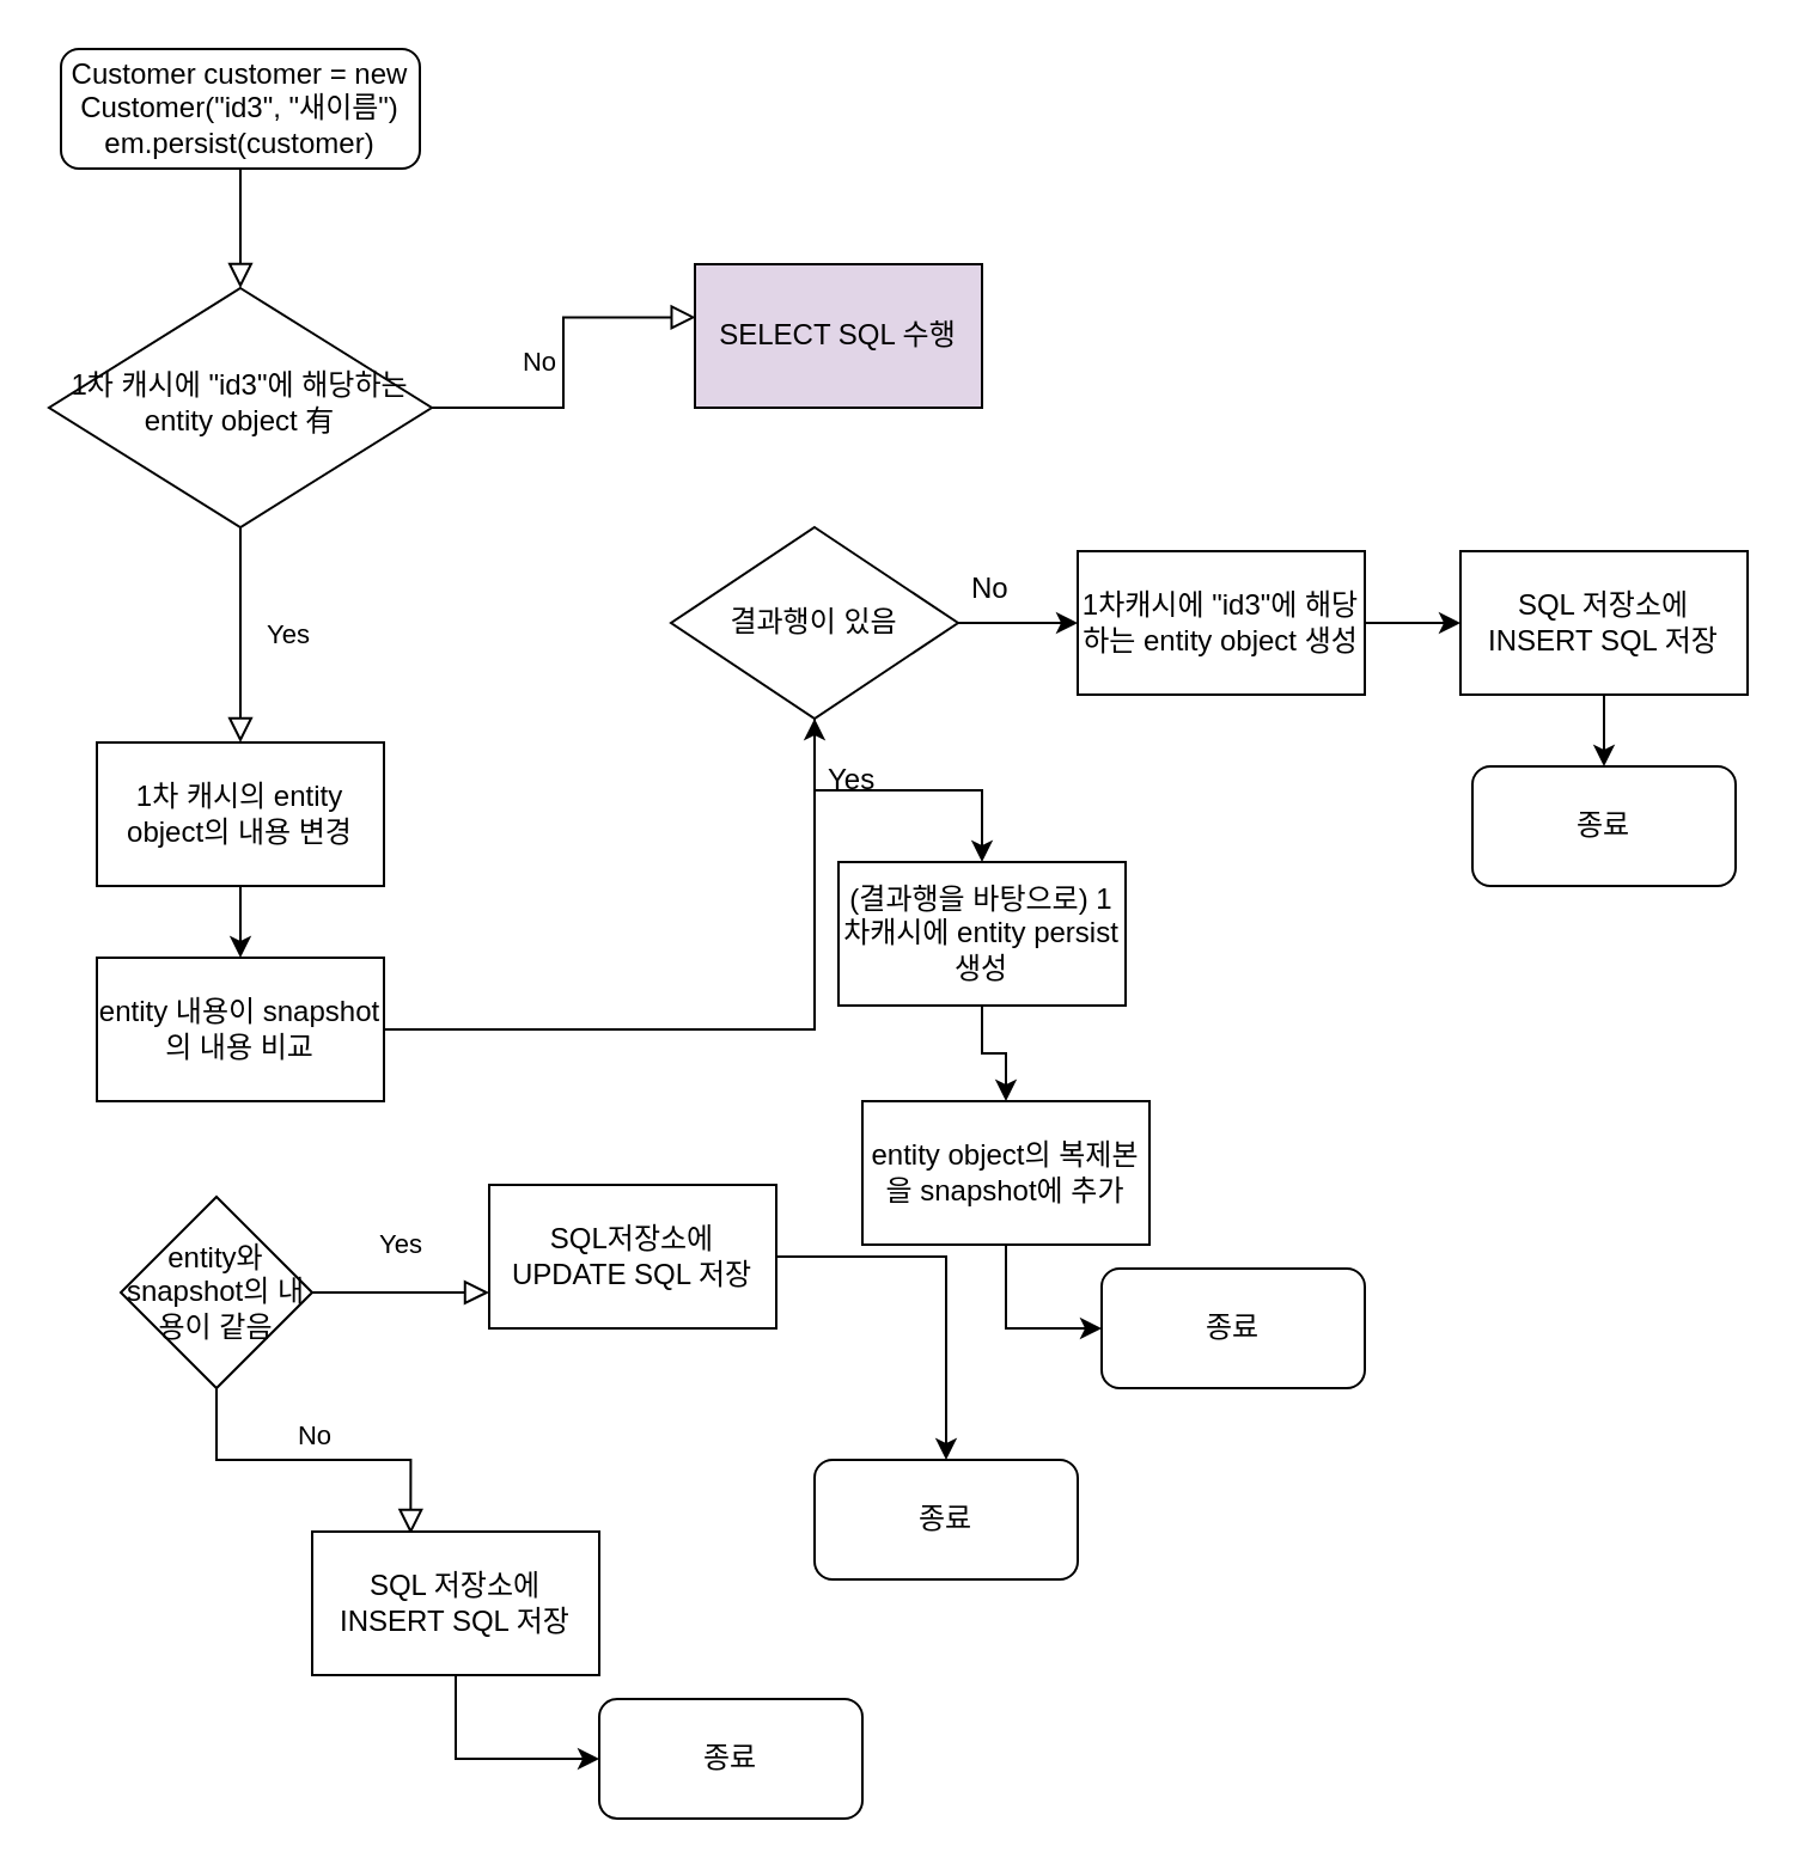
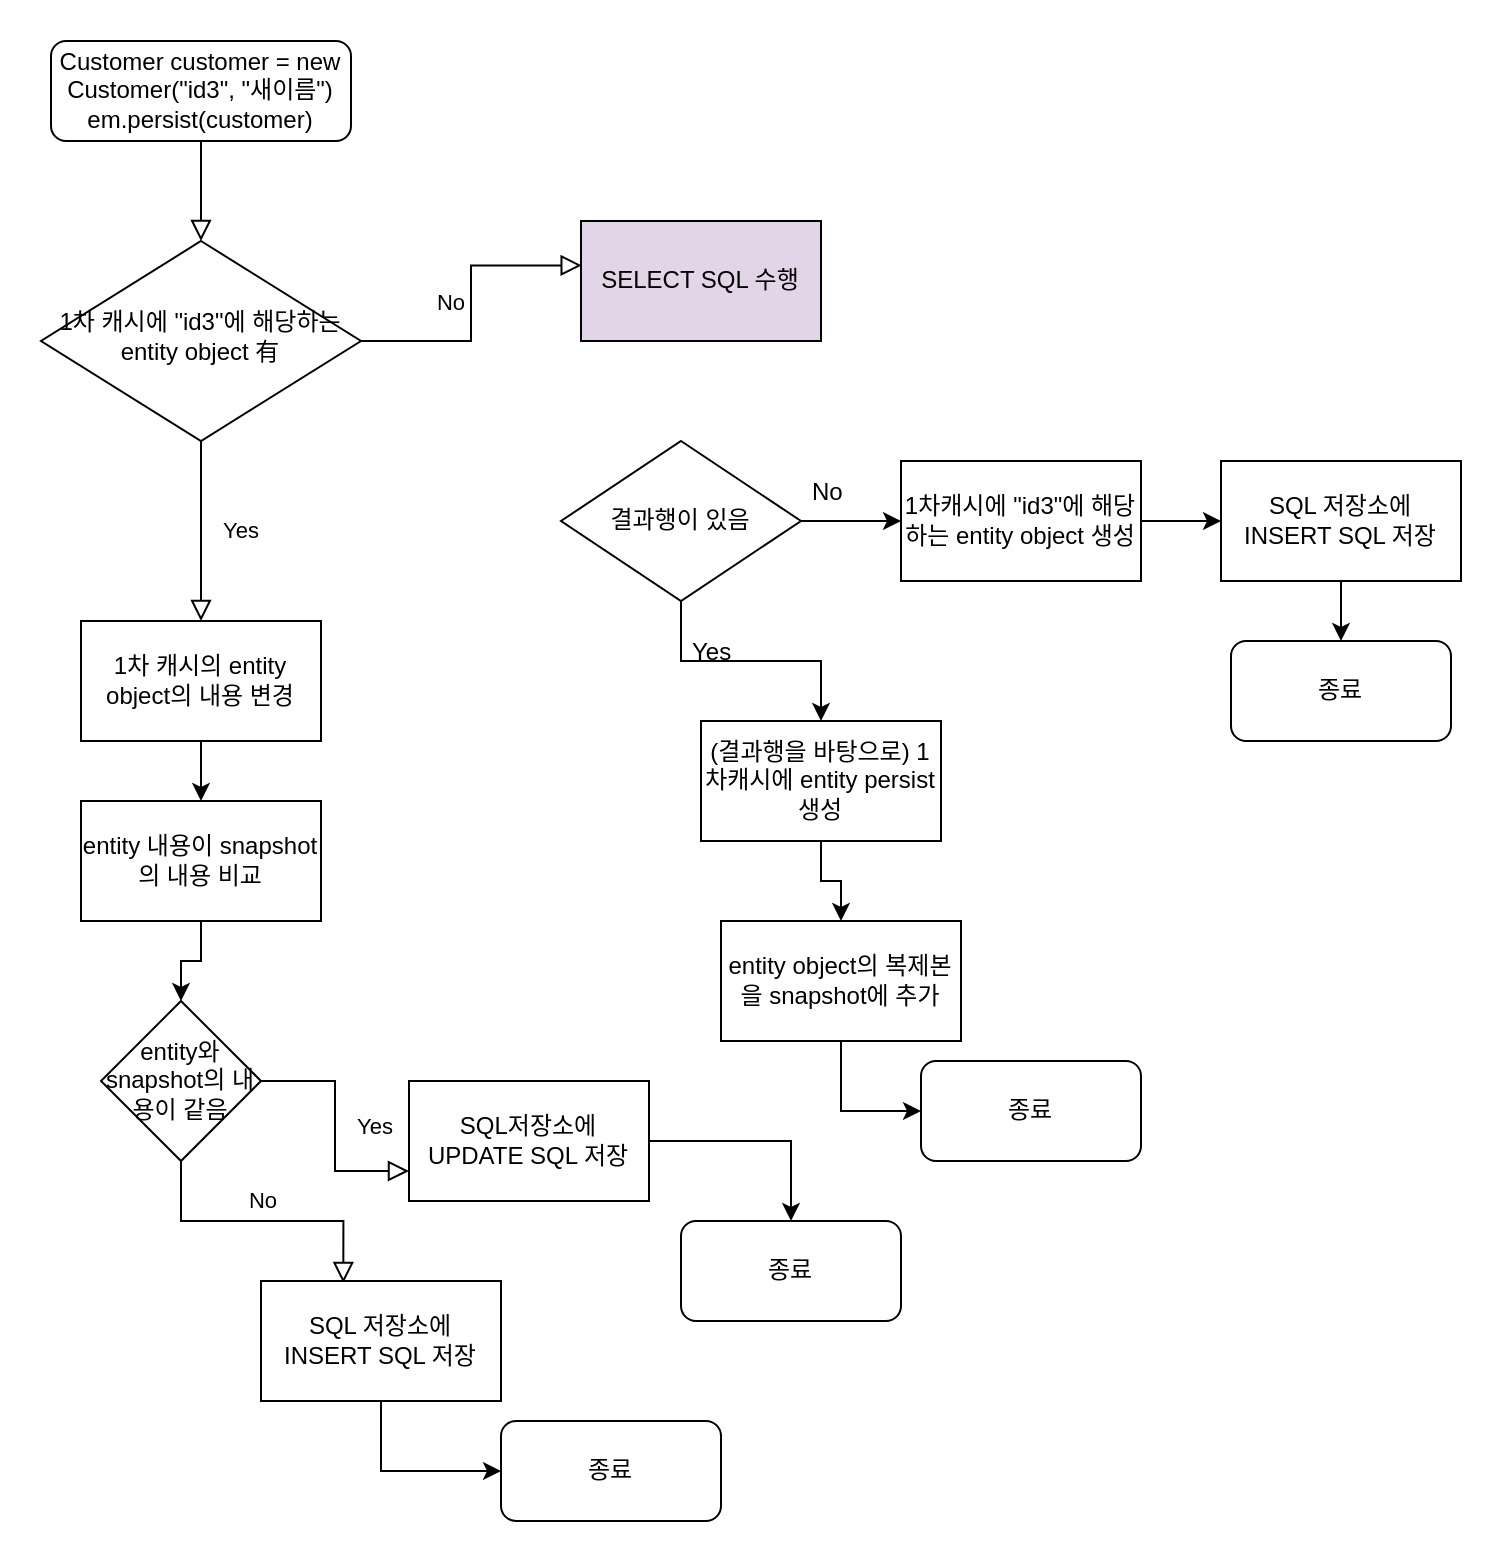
  <mxCell id="0" />
  <mxCell id="1" parent="0" />
  <mxCell id="2" value="" style="rounded=0;html=1;jettySize=auto;orthogonalLoop=1;fontSize=11;endArrow=block;endFill=0;endSize=8;strokeWidth=1;shadow=0;labelBackgroundColor=none;edgeStyle=orthogonalEdgeStyle;" parent="1" source="3" target="6" edge="1"><mxGeometry relative="1" as="geometry" /></mxCell>
  <mxCell id="3" value="Customer customer = new Customer(&quot;id3&quot;, &quot;새이름&quot;)&lt;br&gt;em.persist(customer)" style="rounded=1;whiteSpace=wrap;html=1;fontSize=12;glass=0;strokeWidth=1;shadow=0;" parent="1" vertex="1"><mxGeometry x="25" y="20" width="150" height="50" as="geometry" /></mxCell>
  <mxCell id="4" value="Yes" style="rounded=0;html=1;jettySize=auto;orthogonalLoop=1;fontSize=11;endArrow=block;endFill=0;endSize=8;strokeWidth=1;shadow=0;labelBackgroundColor=none;edgeStyle=orthogonalEdgeStyle;" parent="1" source="6" target="8" edge="1"><mxGeometry y="20" relative="1" as="geometry"><mxPoint as="offset" /><mxPoint x="100" y="270" as="targetPoint" /></mxGeometry></mxCell>
  <mxCell id="5" value="No" style="edgeStyle=orthogonalEdgeStyle;rounded=0;html=1;jettySize=auto;orthogonalLoop=1;fontSize=11;endArrow=block;endFill=0;endSize=8;strokeWidth=1;shadow=0;labelBackgroundColor=none;entryX=0.003;entryY=0.37;entryDx=0;entryDy=0;entryPerimeter=0;" parent="1" source="6" target="11" edge="1"><mxGeometry y="10" relative="1" as="geometry"><mxPoint as="offset" /><mxPoint x="290" y="130" as="targetPoint" /></mxGeometry></mxCell>
  <mxCell id="6" value="1차 캐시에 &quot;id3&quot;에 해당하는 entity object 有" style="rhombus;whiteSpace=wrap;html=1;shadow=0;fontFamily=Helvetica;fontSize=12;align=center;strokeWidth=1;spacing=6;spacingTop=-4;" parent="1" vertex="1"><mxGeometry x="20" y="120" width="160" height="100" as="geometry" /></mxCell>
  <mxCell id="7" value="" style="endArrow=classic;html=1;rounded=0;entryX=0.5;entryY=0;entryDx=0;entryDy=0;exitX=0.5;exitY=1;exitDx=0;exitDy=0;" parent="1" source="8" target="10" edge="1"><mxGeometry width="50" height="50" relative="1" as="geometry"><mxPoint x="60" y="340" as="sourcePoint" /><mxPoint x="108.04" y="365.8" as="targetPoint" /></mxGeometry></mxCell>
  <mxCell id="8" value="1차 캐시의 entity object의 내용 변경" style="rounded=0;whiteSpace=wrap;html=1;" parent="1" vertex="1"><mxGeometry x="40" y="310" width="120" height="60" as="geometry" /></mxCell>
- <mxCell id="9" value="" style="edgeStyle=orthogonalEdgeStyle;rounded=0;orthogonalLoop=1;jettySize=auto;html=1;" parent="1" source="10" target="14" edge="1"><mxGeometry relative="1" as="geometry" /></mxCell>
+ <mxCell id="9" value="" style="edgeStyle=orthogonalEdgeStyle;rounded=0;orthogonalLoop=1;jettySize=auto;html=1;" parent="1" source="10" target="27" edge="1"><mxGeometry relative="1" as="geometry" /></mxCell>
  <mxCell id="10" value="entity 내용이 snapshot의 내용 비교" style="rounded=0;whiteSpace=wrap;html=1;" parent="1" vertex="1"><mxGeometry x="40" y="400" width="120" height="60" as="geometry" /></mxCell>
  <mxCell id="11" value="SELECT SQL 수행" style="rounded=0;whiteSpace=wrap;html=1;fillColor=#e1d5e7;" parent="1" vertex="1"><mxGeometry x="290" y="110" width="120" height="60" as="geometry" /></mxCell>
  <mxCell id="12" value="" style="edgeStyle=orthogonalEdgeStyle;rounded=0;orthogonalLoop=1;jettySize=auto;html=1;" parent="1" source="14" target="16" edge="1"><mxGeometry relative="1" as="geometry" /></mxCell>
  <mxCell id="13" value="" style="edgeStyle=orthogonalEdgeStyle;rounded=0;orthogonalLoop=1;jettySize=auto;html=1;" parent="1" source="14" target="19" edge="1"><mxGeometry relative="1" as="geometry" /></mxCell>
  <mxCell id="14" value="결과행이 있음" style="rhombus;whiteSpace=wrap;html=1;" parent="1" vertex="1"><mxGeometry x="280" y="220" width="120" height="80" as="geometry" /></mxCell>
  <mxCell id="15" value="" style="edgeStyle=orthogonalEdgeStyle;rounded=0;orthogonalLoop=1;jettySize=auto;html=1;" parent="1" source="16" target="23" edge="1"><mxGeometry relative="1" as="geometry" /></mxCell>
  <mxCell id="16" value="(결과행을 바탕으로) 1차캐시에 entity persist 생성" style="whiteSpace=wrap;html=1;" parent="1" vertex="1"><mxGeometry x="350" y="360" width="120" height="60" as="geometry" /></mxCell>
  <mxCell id="17" value="Yes" style="text;strokeColor=none;fillColor=none;align=left;verticalAlign=middle;spacingLeft=4;spacingRight=4;overflow=hidden;points=[[0,0.5],[1,0.5]];portConstraint=eastwest;rotatable=0;" parent="1" vertex="1"><mxGeometry x="340" y="310" width="80" height="30" as="geometry" /></mxCell>
  <mxCell id="18" value="" style="edgeStyle=orthogonalEdgeStyle;rounded=0;orthogonalLoop=1;jettySize=auto;html=1;" parent="1" source="19" target="21" edge="1"><mxGeometry relative="1" as="geometry" /></mxCell>
  <mxCell id="19" value="1차캐시에 &quot;id3&quot;에 해당하는 entity object 생성" style="whiteSpace=wrap;html=1;" parent="1" vertex="1"><mxGeometry x="450" y="230" width="120" height="60" as="geometry" /></mxCell>
  <mxCell id="20" value="" style="edgeStyle=orthogonalEdgeStyle;rounded=0;orthogonalLoop=1;jettySize=auto;html=1;" edge="1" parent="1" source="21" target="32"><mxGeometry relative="1" as="geometry" /></mxCell>
  <mxCell id="21" value="SQL 저장소에 INSERT SQL 저장" style="whiteSpace=wrap;html=1;" parent="1" vertex="1"><mxGeometry x="610" y="230" width="120" height="60" as="geometry" /></mxCell>
  <mxCell id="22" style="edgeStyle=orthogonalEdgeStyle;rounded=0;orthogonalLoop=1;jettySize=auto;html=1;entryX=0;entryY=0.5;entryDx=0;entryDy=0;" edge="1" parent="1" source="23" target="33"><mxGeometry relative="1" as="geometry" /></mxCell>
  <mxCell id="23" value="entity object의 복제본을 snapshot에 추가" style="whiteSpace=wrap;html=1;" parent="1" vertex="1"><mxGeometry x="360" y="460" width="120" height="60" as="geometry" /></mxCell>
  <mxCell id="24" value="No" style="text;strokeColor=none;fillColor=none;align=left;verticalAlign=middle;spacingLeft=4;spacingRight=4;overflow=hidden;points=[[0,0.5],[1,0.5]];portConstraint=eastwest;rotatable=0;" parent="1" vertex="1"><mxGeometry x="400" y="230" width="80" height="30" as="geometry" /></mxCell>
  <mxCell id="25" style="edgeStyle=orthogonalEdgeStyle;rounded=0;orthogonalLoop=1;jettySize=auto;html=1;" edge="1" parent="1" source="26" target="34"><mxGeometry relative="1" as="geometry" /></mxCell>
- <mxCell id="26" value="SQL저장소에 UPDATE SQL 저장" style="rounded=0;whiteSpace=wrap;html=1;" parent="1" vertex="1"><mxGeometry x="204" y="495" width="120" height="60" as="geometry" /></mxCell>
+ <mxCell id="26" value="SQL저장소에 UPDATE SQL 저장" style="rounded=0;whiteSpace=wrap;html=1;" parent="1" vertex="1"><mxGeometry x="204" y="540" width="120" height="60" as="geometry" /></mxCell>
  <mxCell id="27" value="entity와 snapshot의 내용이 같음" style="rhombus;whiteSpace=wrap;html=1;rounded=0;" parent="1" vertex="1"><mxGeometry x="50" y="500" width="80" height="80" as="geometry" /></mxCell>
  <mxCell id="28" value="Yes" style="rounded=0;html=1;jettySize=auto;orthogonalLoop=1;fontSize=11;endArrow=block;endFill=0;endSize=8;strokeWidth=1;shadow=0;labelBackgroundColor=none;edgeStyle=orthogonalEdgeStyle;entryX=0;entryY=0.75;entryDx=0;entryDy=0;" parent="1" source="27" target="26" edge="1"><mxGeometry y="20" relative="1" as="geometry"><mxPoint as="offset" /><mxPoint x="110" y="320" as="targetPoint" /><mxPoint x="110" y="230" as="sourcePoint" /></mxGeometry></mxCell>
  <mxCell id="29" value="No" style="edgeStyle=orthogonalEdgeStyle;rounded=0;html=1;jettySize=auto;orthogonalLoop=1;fontSize=11;endArrow=block;endFill=0;endSize=8;strokeWidth=1;shadow=0;labelBackgroundColor=none;exitX=0.5;exitY=1;exitDx=0;exitDy=0;entryX=0.343;entryY=0.017;entryDx=0;entryDy=0;entryPerimeter=0;" parent="1" source="27" target="31" edge="1"><mxGeometry y="10" relative="1" as="geometry"><mxPoint as="offset" /><mxPoint x="44.8" y="667.8" as="sourcePoint" /><mxPoint x="140" y="640" as="targetPoint" /></mxGeometry></mxCell>
  <mxCell id="30" style="edgeStyle=orthogonalEdgeStyle;rounded=0;orthogonalLoop=1;jettySize=auto;html=1;entryX=0;entryY=0.5;entryDx=0;entryDy=0;" edge="1" parent="1" source="31" target="35"><mxGeometry relative="1" as="geometry" /></mxCell>
  <mxCell id="31" value="SQL 저장소에 INSERT SQL 저장" style="whiteSpace=wrap;html=1;" parent="1" vertex="1"><mxGeometry x="130" y="640" width="120" height="60" as="geometry" /></mxCell>
  <mxCell id="32" value="종료" style="rounded=1;whiteSpace=wrap;html=1;" vertex="1" parent="1"><mxGeometry x="615" y="320" width="110" height="50" as="geometry" /></mxCell>
  <mxCell id="33" value="종료" style="rounded=1;whiteSpace=wrap;html=1;" vertex="1" parent="1"><mxGeometry x="460" y="530" width="110" height="50" as="geometry" /></mxCell>
  <mxCell id="34" value="종료" style="rounded=1;whiteSpace=wrap;html=1;" vertex="1" parent="1"><mxGeometry x="340" y="610" width="110" height="50" as="geometry" /></mxCell>
  <mxCell id="35" value="종료" style="rounded=1;whiteSpace=wrap;html=1;" vertex="1" parent="1"><mxGeometry x="250" y="710" width="110" height="50" as="geometry" /></mxCell>
